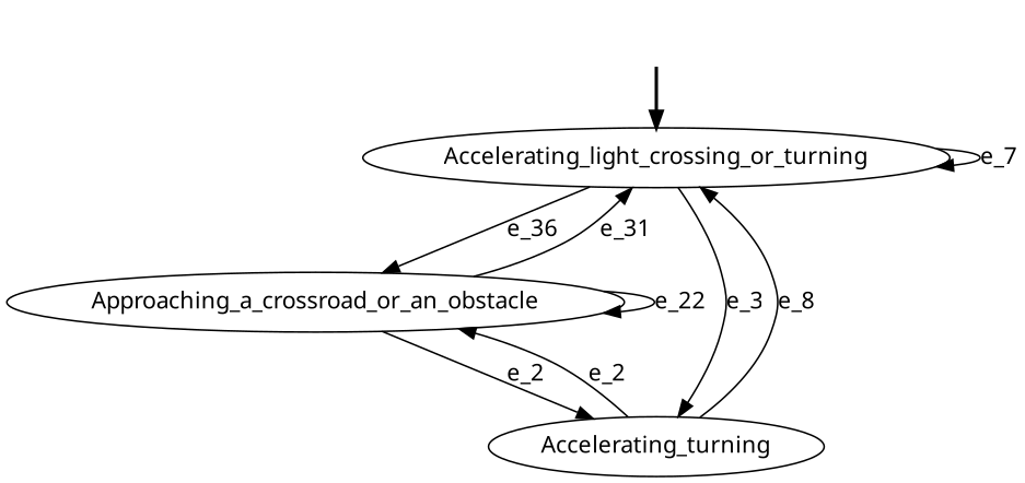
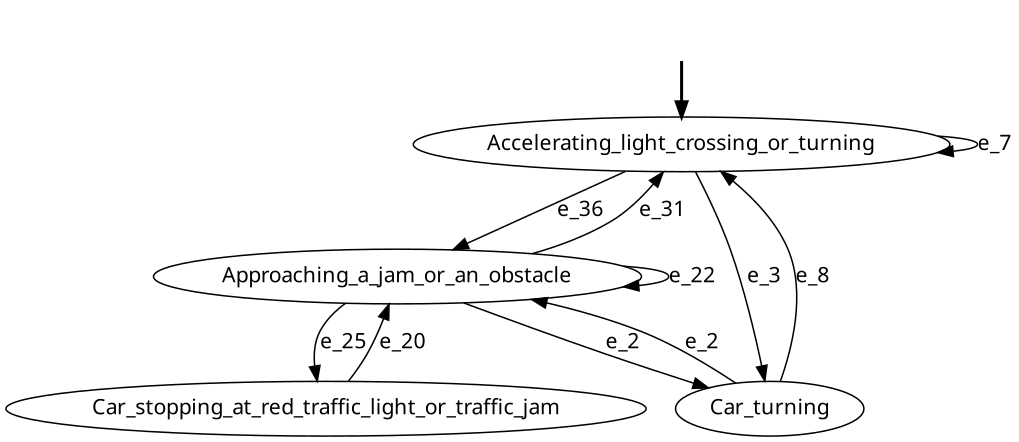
  digraph {
    fontname="Noto Sans"
    node [fontname="Noto Sans"]
    edge [fontname="Noto Sans"]
    fake [style=invisible]
    n2 [label=Accelerating_light_crossing_or_turning root=true]
-   Approaching_a_crossroad_or_an_obstacle
-   Car_turning [label=Accelerating_turning]
+   Approaching_a_crossroad_or_an_obstacle [label=Approaching_a_jam_or_an_obstacle]
+   Car_turning
+   Car_stopping_at_red_traffic_light_or_traffic_jam
    fake -> n2 [style=bold]
    n2 -> n2 [label=e_7]
    n2 -> Approaching_a_crossroad_or_an_obstacle [label=e_36]
    n2 -> Car_turning [label=e_3]
    Approaching_a_crossroad_or_an_obstacle -> n2 [label=e_31]
    Approaching_a_crossroad_or_an_obstacle -> Approaching_a_crossroad_or_an_obstacle [label=e_22]
    Approaching_a_crossroad_or_an_obstacle -> Car_turning [label=e_2]
+   Approaching_a_crossroad_or_an_obstacle -> Car_stopping_at_red_traffic_light_or_traffic_jam [label=e_25]
    Car_turning -> n2 [label=e_8]
    Car_turning -> Approaching_a_crossroad_or_an_obstacle [label=e_2]
+   Car_stopping_at_red_traffic_light_or_traffic_jam -> Approaching_a_crossroad_or_an_obstacle [label=e_20]
  }
